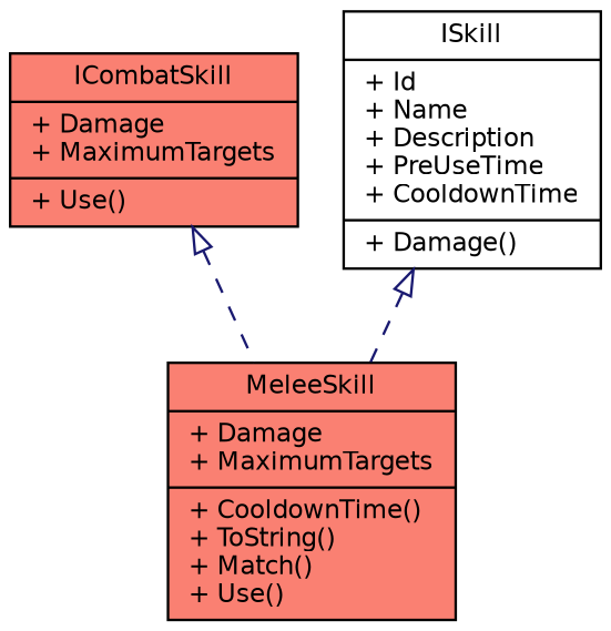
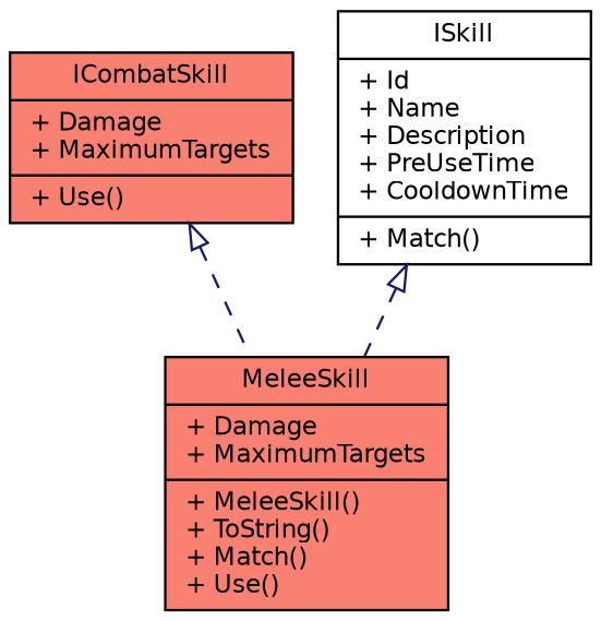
  digraph {
    node [color=black fillcolor=salmon fontname=Helvetica fontsize=10 shape=record style=filled]
    edge [arrowtail=onormal color=midnightblue dir=back fontname=Helvetica fontsize=10 labelfontname=Helvetica labelfontsize=10 style=dashed]
    n1 [fontcolor=black height=0.2 label="{ICombatSkill\n|+ Damage\l+ MaximumTargets\l|+ Use()\l}" width=0.4]
-   n2 [height=0.2 label="{MeleeSkill\n|+ Damage\l+ MaximumTargets\l|+ CooldownTime()\l+ ToString()\l+ Match()\l+ Use()\l}" width=0.4]
-   n3 [fillcolor=white height=0.2 label="{ISkill\n|+ Id\l+ Name\l+ Description\l+ PreUseTime\l+ CooldownTime\l|+ Damage()\l}" width=0.4]
+   n2 [height=0.2 label="{MeleeSkill\n|+ Damage\l+ MaximumTargets\l|+ MeleeSkill()\l+ ToString()\l+ Match()\l+ Use()\l}" width=0.4]
+   n3 [fillcolor=white height=0.2 label="{ISkill\n|+ Id\l+ Name\l+ Description\l+ PreUseTime\l+ CooldownTime\l|+ Match()\l}" width=0.4]
    n1 -> n2
    n3 -> n2
  }
